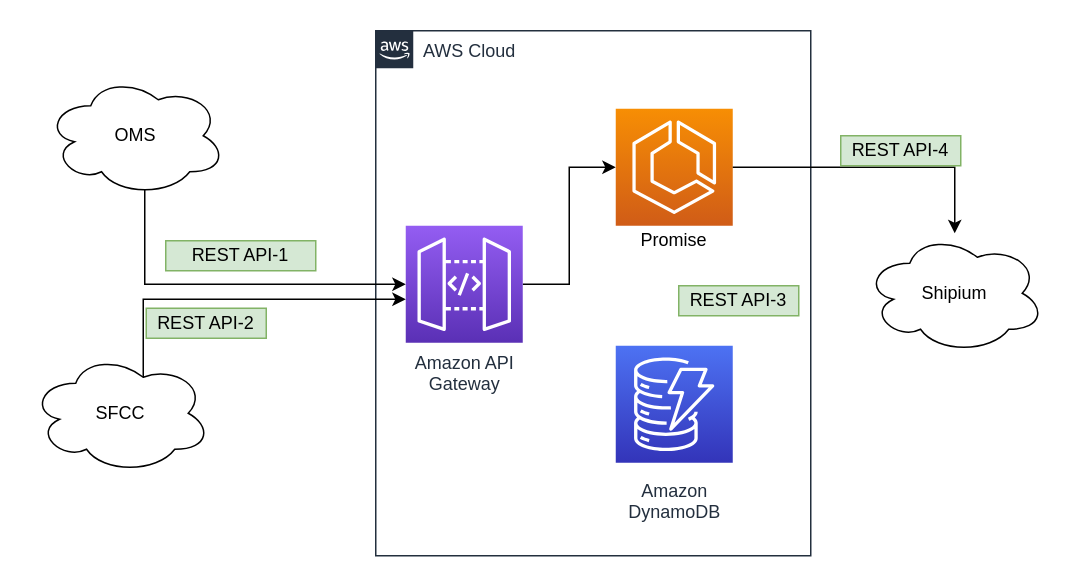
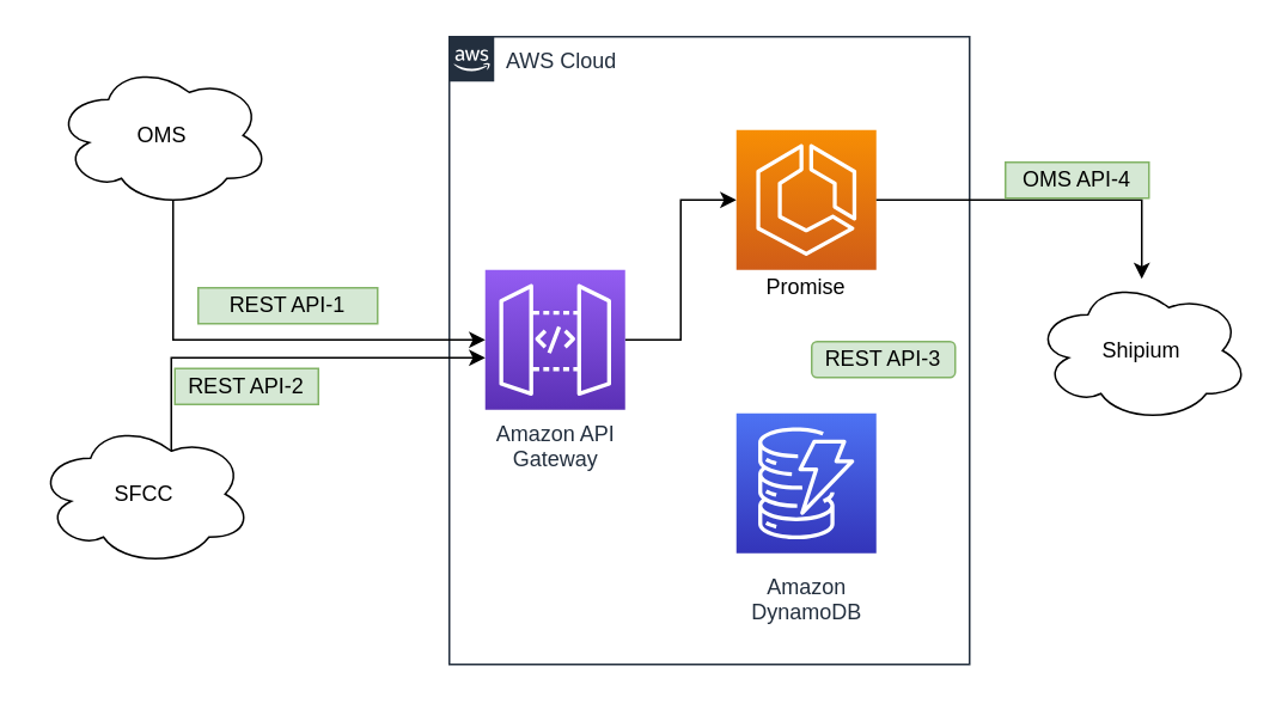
  <mxCell id="0" />
  <mxCell id="1" parent="0" />
  <mxCell id="2" value="AWS Cloud" style="points=[[0,0],[0.25,0],[0.5,0],[0.75,0],[1,0],[1,0.25],[1,0.5],[1,0.75],[1,1],[0.75,1],[0.5,1],[0.25,1],[0,1],[0,0.75],[0,0.5],[0,0.25]];outlineConnect=0;gradientColor=none;html=1;whiteSpace=wrap;fontSize=12;fontStyle=0;container=1;pointerEvents=0;collapsible=0;recursiveResize=0;shape=mxgraph.aws4.group;grIcon=mxgraph.aws4.group_aws_cloud_alt;strokeColor=#232F3E;fillColor=none;verticalAlign=top;align=left;spacingLeft=30;fontColor=#232F3E;dashed=0;" vertex="1" parent="1"><mxGeometry x="250" y="20" width="290" height="350" as="geometry" /></mxCell>
  <mxCell id="3" style="edgeStyle=orthogonalEdgeStyle;rounded=0;orthogonalLoop=1;jettySize=auto;html=1;" edge="1" parent="2" source="4" target="6"><mxGeometry relative="1" as="geometry" /></mxCell>
  <mxCell id="4" value="Amazon API&lt;br&gt;Gateway&lt;br&gt;" style="outlineConnect=0;fontColor=#232F3E;gradientColor=#945DF2;gradientDirection=north;fillColor=#5A30B5;strokeColor=#ffffff;dashed=0;verticalLabelPosition=bottom;verticalAlign=top;align=center;html=1;fontSize=12;fontStyle=0;aspect=fixed;shape=mxgraph.aws4.resourceIcon;resIcon=mxgraph.aws4.api_gateway;labelBackgroundColor=#ffffff;" parent="2" vertex="1"><mxGeometry x="20" y="130" width="78" height="78" as="geometry" /></mxCell>
  <mxCell id="5" value="Amazon&lt;br&gt;DynamoDB&lt;br&gt;" style="outlineConnect=0;fontColor=#232F3E;gradientColor=#4D72F3;gradientDirection=north;fillColor=#3334B9;strokeColor=#ffffff;dashed=0;verticalLabelPosition=bottom;verticalAlign=top;align=center;html=1;fontSize=12;fontStyle=0;aspect=fixed;shape=mxgraph.aws4.resourceIcon;resIcon=mxgraph.aws4.dynamodb;labelBackgroundColor=#ffffff;spacingTop=5;" parent="2" vertex="1"><mxGeometry x="160.0" y="210" width="78" height="78" as="geometry" /></mxCell>
  <mxCell id="6" value="" style="sketch=0;points=[[0,0,0],[0.25,0,0],[0.5,0,0],[0.75,0,0],[1,0,0],[0,1,0],[0.25,1,0],[0.5,1,0],[0.75,1,0],[1,1,0],[0,0.25,0],[0,0.5,0],[0,0.75,0],[1,0.25,0],[1,0.5,0],[1,0.75,0]];outlineConnect=0;fontColor=#232F3E;gradientColor=#F78E04;gradientDirection=north;fillColor=#D05C17;strokeColor=#ffffff;dashed=0;verticalLabelPosition=bottom;verticalAlign=top;align=center;html=1;fontSize=12;fontStyle=0;aspect=fixed;shape=mxgraph.aws4.resourceIcon;resIcon=mxgraph.aws4.ecs;" vertex="1" parent="2"><mxGeometry x="160.0" y="52" width="78" height="78" as="geometry" /></mxCell>
  <mxCell id="7" value="Promise" style="whiteSpace=wrap;html=1;fillColor=none;strokeColor=none;" vertex="1" parent="2"><mxGeometry x="159.0" y="130" width="80" height="20" as="geometry" /></mxCell>
- <mxCell id="8" value="REST API-3" style="whiteSpace=wrap;html=1;fillColor=#d5e8d4;strokeColor=#82b366;" vertex="1" parent="2"><mxGeometry x="202.0" y="170" width="80" height="20" as="geometry" /></mxCell>
- <mxCell id="9" value="OMS" style="ellipse;shape=cloud;whiteSpace=wrap;html=1;" vertex="1" parent="1"><mxGeometry x="30" y="50" width="120" height="80" as="geometry" /></mxCell>
+ <mxCell id="8" value="REST API-3" style="whiteSpace=wrap;html=1;fillColor=#d5e8d4;strokeColor=#82b366;rounded=1;" vertex="1" parent="2"><mxGeometry x="202.0" y="170" width="80" height="20" as="geometry" /></mxCell>
+ <mxCell id="9" value="OMS" style="ellipse;shape=cloud;whiteSpace=wrap;html=1;" vertex="1" parent="1"><mxGeometry x="30" y="35" width="120" height="80" as="geometry" /></mxCell>
  <mxCell id="10" value="SFCC" style="ellipse;shape=cloud;whiteSpace=wrap;html=1;" vertex="1" parent="1"><mxGeometry x="20" y="235" width="120" height="80" as="geometry" /></mxCell>
  <mxCell id="11" value="Shipium" style="ellipse;shape=cloud;whiteSpace=wrap;html=1;" vertex="1" parent="1"><mxGeometry x="576" y="155" width="120" height="80" as="geometry" /></mxCell>
  <mxCell id="12" value="" style="endArrow=classic;html=1;rounded=0;exitX=0.55;exitY=0.95;exitDx=0;exitDy=0;exitPerimeter=0;" edge="1" parent="1" source="9" target="4"><mxGeometry width="50" height="50" relative="1" as="geometry"><mxPoint x="176" y="190" as="sourcePoint" /><mxPoint x="226" y="140" as="targetPoint" /><Array as="points"><mxPoint x="96" y="189" /></Array></mxGeometry></mxCell>
  <mxCell id="13" value="" style="endArrow=classic;html=1;rounded=0;exitX=0.625;exitY=0.2;exitDx=0;exitDy=0;exitPerimeter=0;" edge="1" parent="1" source="10"><mxGeometry width="50" height="50" relative="1" as="geometry"><mxPoint x="106" y="136" as="sourcePoint" /><mxPoint x="270" y="199" as="targetPoint" /><Array as="points"><mxPoint x="95" y="199" /></Array></mxGeometry></mxCell>
  <mxCell id="14" style="edgeStyle=orthogonalEdgeStyle;rounded=0;orthogonalLoop=1;jettySize=auto;html=1;" edge="1" parent="1" source="6" target="11"><mxGeometry relative="1" as="geometry" /></mxCell>
  <mxCell id="15" value="REST API-1" style="whiteSpace=wrap;html=1;fillColor=#d5e8d4;strokeColor=#82b366;" vertex="1" parent="1"><mxGeometry x="110" y="160" width="100" height="20" as="geometry" /></mxCell>
  <mxCell id="16" value="REST API-2" style="whiteSpace=wrap;html=1;fillColor=#d5e8d4;strokeColor=#82b366;" vertex="1" parent="1"><mxGeometry x="97" y="205" width="80" height="20" as="geometry" /></mxCell>
- <mxCell id="17" value="REST API-4" style="whiteSpace=wrap;html=1;fillColor=#d5e8d4;strokeColor=#82b366;" vertex="1" parent="1"><mxGeometry x="560" y="90" width="80" height="20" as="geometry" /></mxCell>
+ <mxCell id="17" value="OMS API-4" style="whiteSpace=wrap;html=1;fillColor=#d5e8d4;strokeColor=#82b366;" vertex="1" parent="1"><mxGeometry x="560" y="90" width="80" height="20" as="geometry" /></mxCell>
